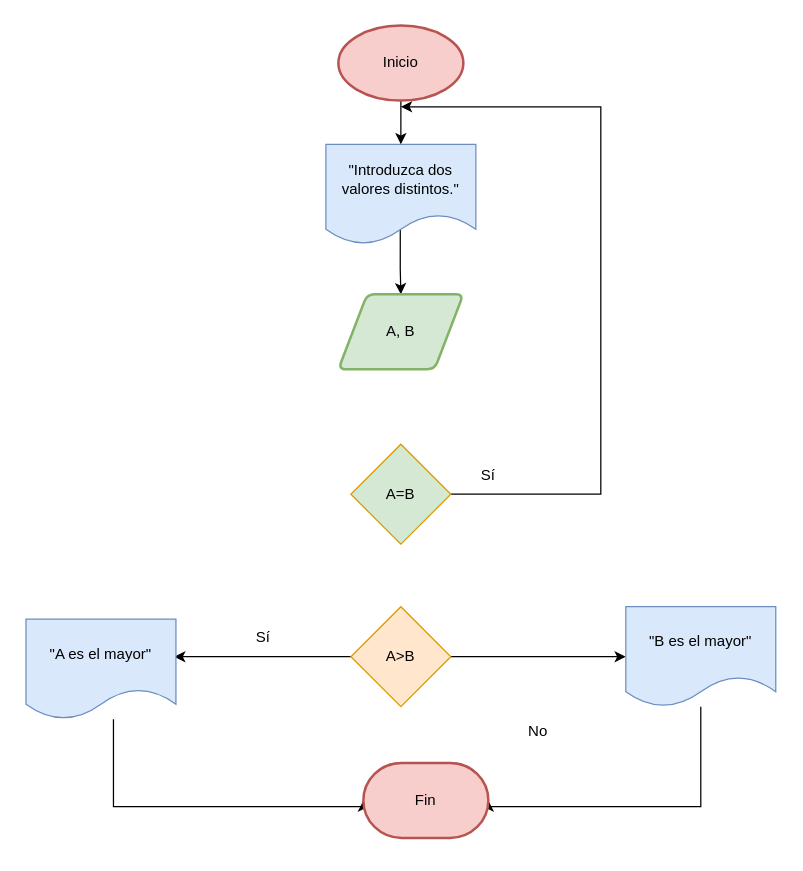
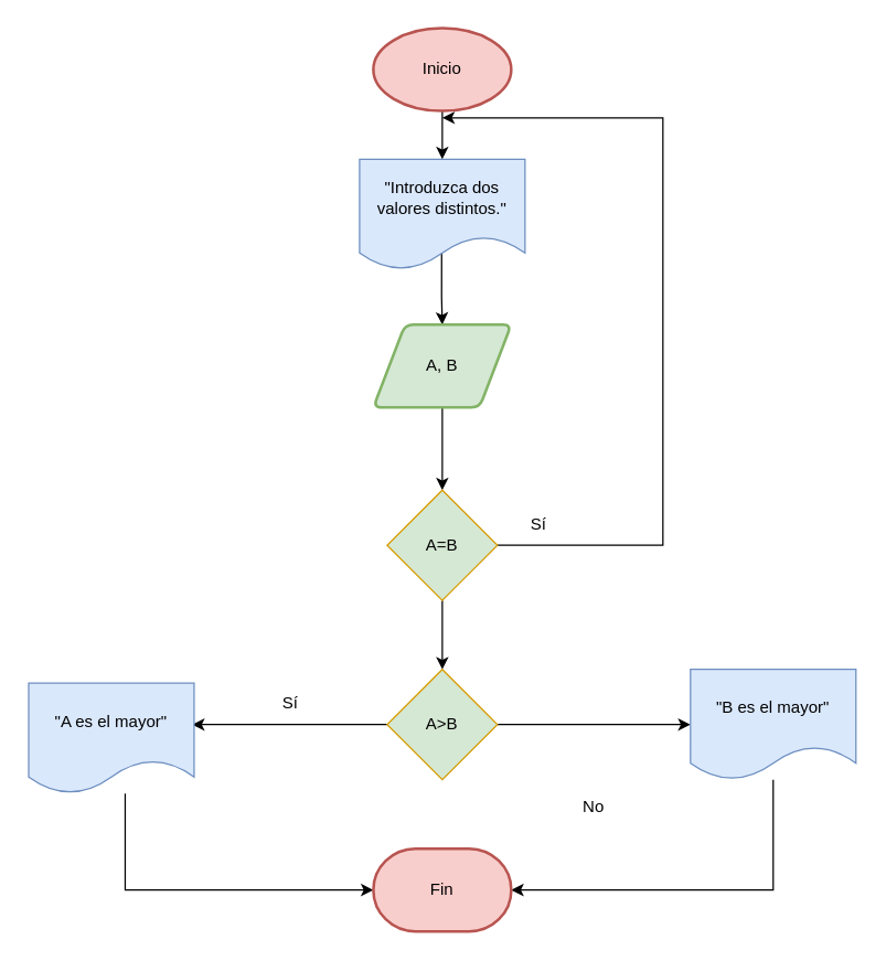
  <mxCell id="0" />
  <mxCell id="1" parent="0" />
  <mxCell id="2" style="edgeStyle=orthogonalEdgeStyle;rounded=0;orthogonalLoop=1;jettySize=auto;html=1;entryX=0.5;entryY=0;entryDx=0;entryDy=0;exitX=0.496;exitY=0.858;exitDx=0;exitDy=0;exitPerimeter=0;" edge="1" parent="1" source="3" target="5"><mxGeometry relative="1" as="geometry" /></mxCell>
  <mxCell id="3" value="&lt;div&gt;&quot;Introduzca dos valores distintos.&quot;&lt;br&gt;&lt;/div&gt;" style="shape=document;whiteSpace=wrap;html=1;boundedLbl=1;fillColor=#dae8fc;strokeColor=#6c8ebf;" vertex="1" parent="1"><mxGeometry x="260" y="115" width="120" height="80" as="geometry" /></mxCell>
+ <mxCell id="4" style="edgeStyle=orthogonalEdgeStyle;rounded=0;orthogonalLoop=1;jettySize=auto;html=1;entryX=0.5;entryY=0;entryDx=0;entryDy=0;" edge="1" parent="1" source="5" target="8"><mxGeometry relative="1" as="geometry" /></mxCell>
  <mxCell id="5" value="A, B" style="shape=parallelogram;html=1;strokeWidth=2;perimeter=parallelogramPerimeter;whiteSpace=wrap;rounded=1;arcSize=12;size=0.23;fillColor=#d5e8d4;strokeColor=#82b366;" vertex="1" parent="1"><mxGeometry x="270" y="235" width="100" height="60" as="geometry" /></mxCell>
  <mxCell id="6" style="edgeStyle=orthogonalEdgeStyle;rounded=0;orthogonalLoop=1;jettySize=auto;html=1;" edge="1" parent="1" source="8"><mxGeometry relative="1" as="geometry"><mxPoint x="320" y="85" as="targetPoint" /><Array as="points"><mxPoint x="480" y="395" /><mxPoint x="480" y="85" /></Array></mxGeometry></mxCell>
+ <mxCell id="7" value="" style="edgeStyle=orthogonalEdgeStyle;rounded=0;orthogonalLoop=1;jettySize=auto;html=1;" edge="1" parent="1" source="8" target="12"><mxGeometry relative="1" as="geometry" /></mxCell>
  <mxCell id="8" value="A=B" style="rhombus;whiteSpace=wrap;html=1;fillColor=#d5e8d4;strokeColor=#d79b00;" vertex="1" parent="1"><mxGeometry x="280" y="355" width="80" height="80" as="geometry" /></mxCell>
  <mxCell id="9" value="Sí" style="text;html=1;strokeColor=none;fillColor=none;align=center;verticalAlign=middle;whiteSpace=wrap;rounded=0;" vertex="1" parent="1"><mxGeometry x="360" y="365" width="60" height="30" as="geometry" /></mxCell>
  <mxCell id="10" style="edgeStyle=orthogonalEdgeStyle;rounded=0;orthogonalLoop=1;jettySize=auto;html=1;entryX=0.988;entryY=0.375;entryDx=0;entryDy=0;entryPerimeter=0;" edge="1" parent="1" source="12" target="14"><mxGeometry relative="1" as="geometry" /></mxCell>
  <mxCell id="11" style="edgeStyle=orthogonalEdgeStyle;rounded=0;orthogonalLoop=1;jettySize=auto;html=1;entryX=0;entryY=0.5;entryDx=0;entryDy=0;" edge="1" parent="1" source="12" target="16"><mxGeometry relative="1" as="geometry" /></mxCell>
- <mxCell id="12" value="A&amp;gt;B" style="rhombus;whiteSpace=wrap;html=1;fillColor=#ffe6cc;strokeColor=#d79b00;" vertex="1" parent="1"><mxGeometry x="280" y="485" width="80" height="80" as="geometry" /></mxCell>
+ <mxCell id="12" value="A&amp;gt;B" style="rhombus;whiteSpace=wrap;html=1;fillColor=#d5e8d4;strokeColor=#d79b00;" vertex="1" parent="1"><mxGeometry x="280" y="485" width="80" height="80" as="geometry" /></mxCell>
  <mxCell id="13" style="edgeStyle=orthogonalEdgeStyle;rounded=0;orthogonalLoop=1;jettySize=auto;html=1;entryX=0;entryY=0.5;entryDx=0;entryDy=0;entryPerimeter=0;" edge="1" parent="1" source="14" target="21"><mxGeometry relative="1" as="geometry"><Array as="points"><mxPoint x="90" y="645" /></Array></mxGeometry></mxCell>
  <mxCell id="14" value="&quot;A es el mayor&quot;" style="shape=document;whiteSpace=wrap;html=1;boundedLbl=1;fillColor=#dae8fc;strokeColor=#6c8ebf;" vertex="1" parent="1"><mxGeometry x="20" y="495" width="120" height="80" as="geometry" /></mxCell>
  <mxCell id="15" style="edgeStyle=orthogonalEdgeStyle;rounded=0;orthogonalLoop=1;jettySize=auto;html=1;entryX=1;entryY=0.5;entryDx=0;entryDy=0;entryPerimeter=0;" edge="1" parent="1" source="16" target="21"><mxGeometry relative="1" as="geometry"><Array as="points"><mxPoint x="560" y="645" /></Array></mxGeometry></mxCell>
  <mxCell id="16" value="&quot;B es el mayor&quot;" style="shape=document;whiteSpace=wrap;html=1;boundedLbl=1;fillColor=#dae8fc;strokeColor=#6c8ebf;" vertex="1" parent="1"><mxGeometry x="500" y="485" width="120" height="80" as="geometry" /></mxCell>
  <mxCell id="17" value="No" style="text;html=1;strokeColor=none;fillColor=none;align=center;verticalAlign=middle;whiteSpace=wrap;rounded=0;" vertex="1" parent="1"><mxGeometry x="400" y="570" width="60" height="30" as="geometry" /></mxCell>
  <mxCell id="18" value="Sí" style="text;html=1;strokeColor=none;fillColor=none;align=center;verticalAlign=middle;whiteSpace=wrap;rounded=0;" vertex="1" parent="1"><mxGeometry x="180" y="495" width="60" height="30" as="geometry" /></mxCell>
  <mxCell id="19" style="edgeStyle=orthogonalEdgeStyle;rounded=0;orthogonalLoop=1;jettySize=auto;html=1;entryX=0.5;entryY=0;entryDx=0;entryDy=0;" edge="1" parent="1" source="20" target="3"><mxGeometry relative="1" as="geometry" /></mxCell>
  <mxCell id="20" value="Inicio" style="strokeWidth=2;html=1;shape=mxgraph.flowchart.start_1;whiteSpace=wrap;fillColor=#f8cecc;strokeColor=#b85450;" vertex="1" parent="1"><mxGeometry x="270" y="20" width="100" height="60" as="geometry" /></mxCell>
- <mxCell id="21" value="Fin" style="strokeWidth=2;html=1;shape=mxgraph.flowchart.terminator;whiteSpace=wrap;fillColor=#f8cecc;strokeColor=#b85450;" vertex="1" parent="1"><mxGeometry x="290" y="610" width="100" height="60" as="geometry" /></mxCell>
+ <mxCell id="21" value="Fin" style="strokeWidth=2;html=1;shape=mxgraph.flowchart.terminator;whiteSpace=wrap;fillColor=#f8cecc;strokeColor=#b85450;" vertex="1" parent="1"><mxGeometry x="270" y="615" width="100" height="60" as="geometry" /></mxCell>
